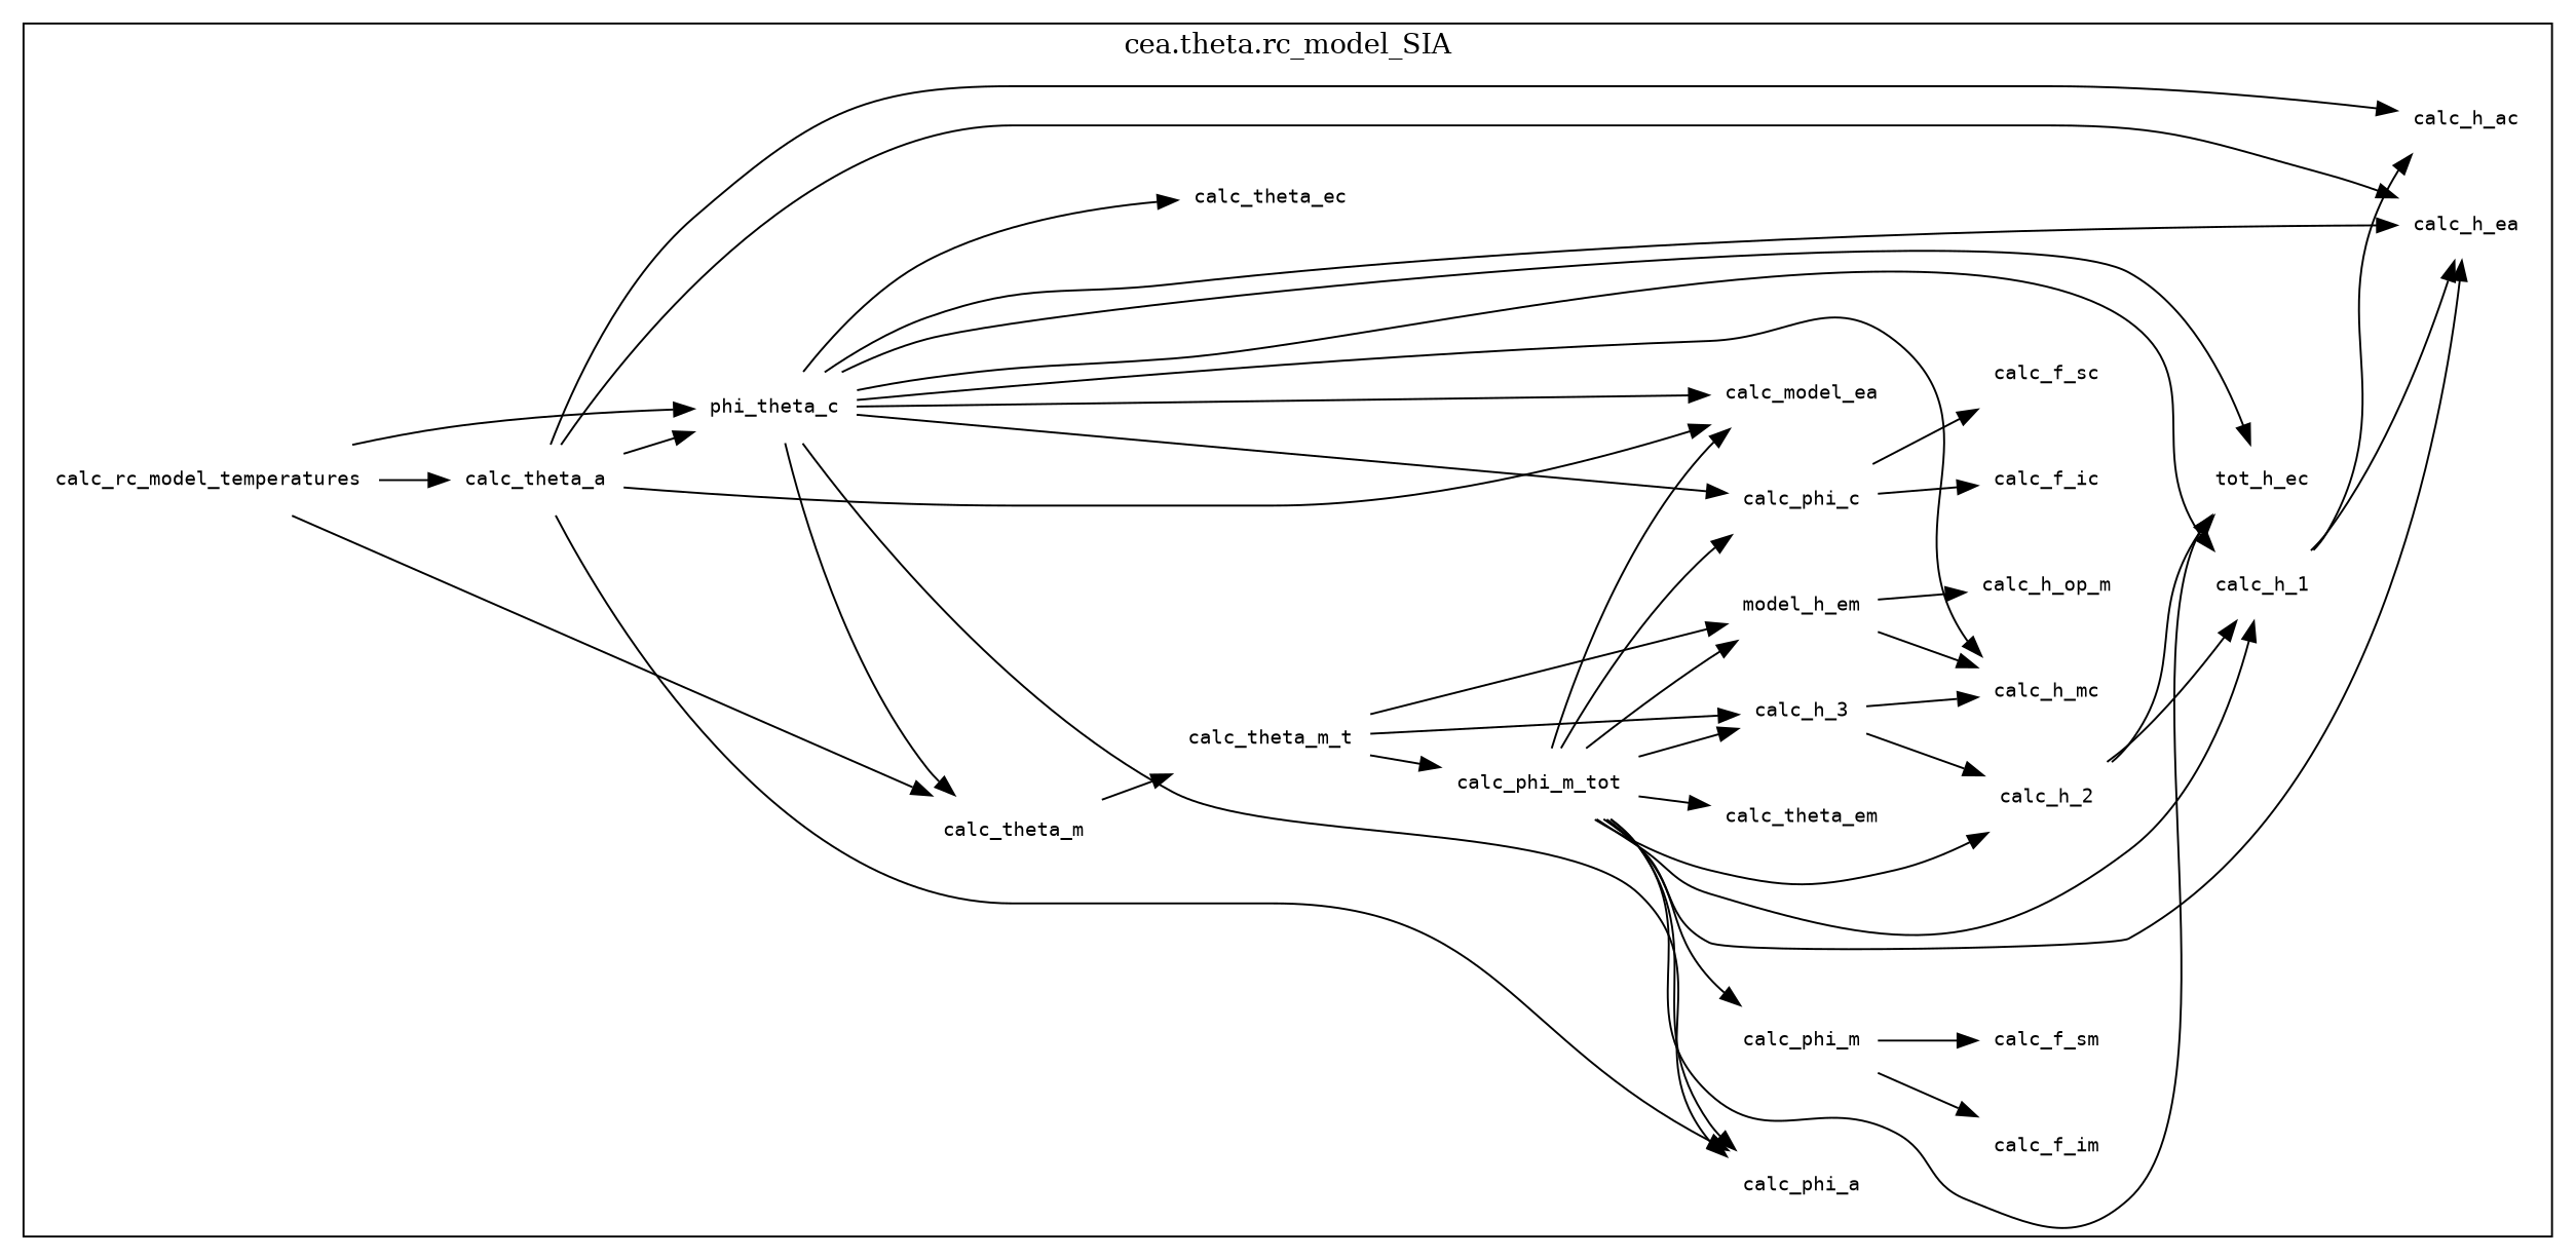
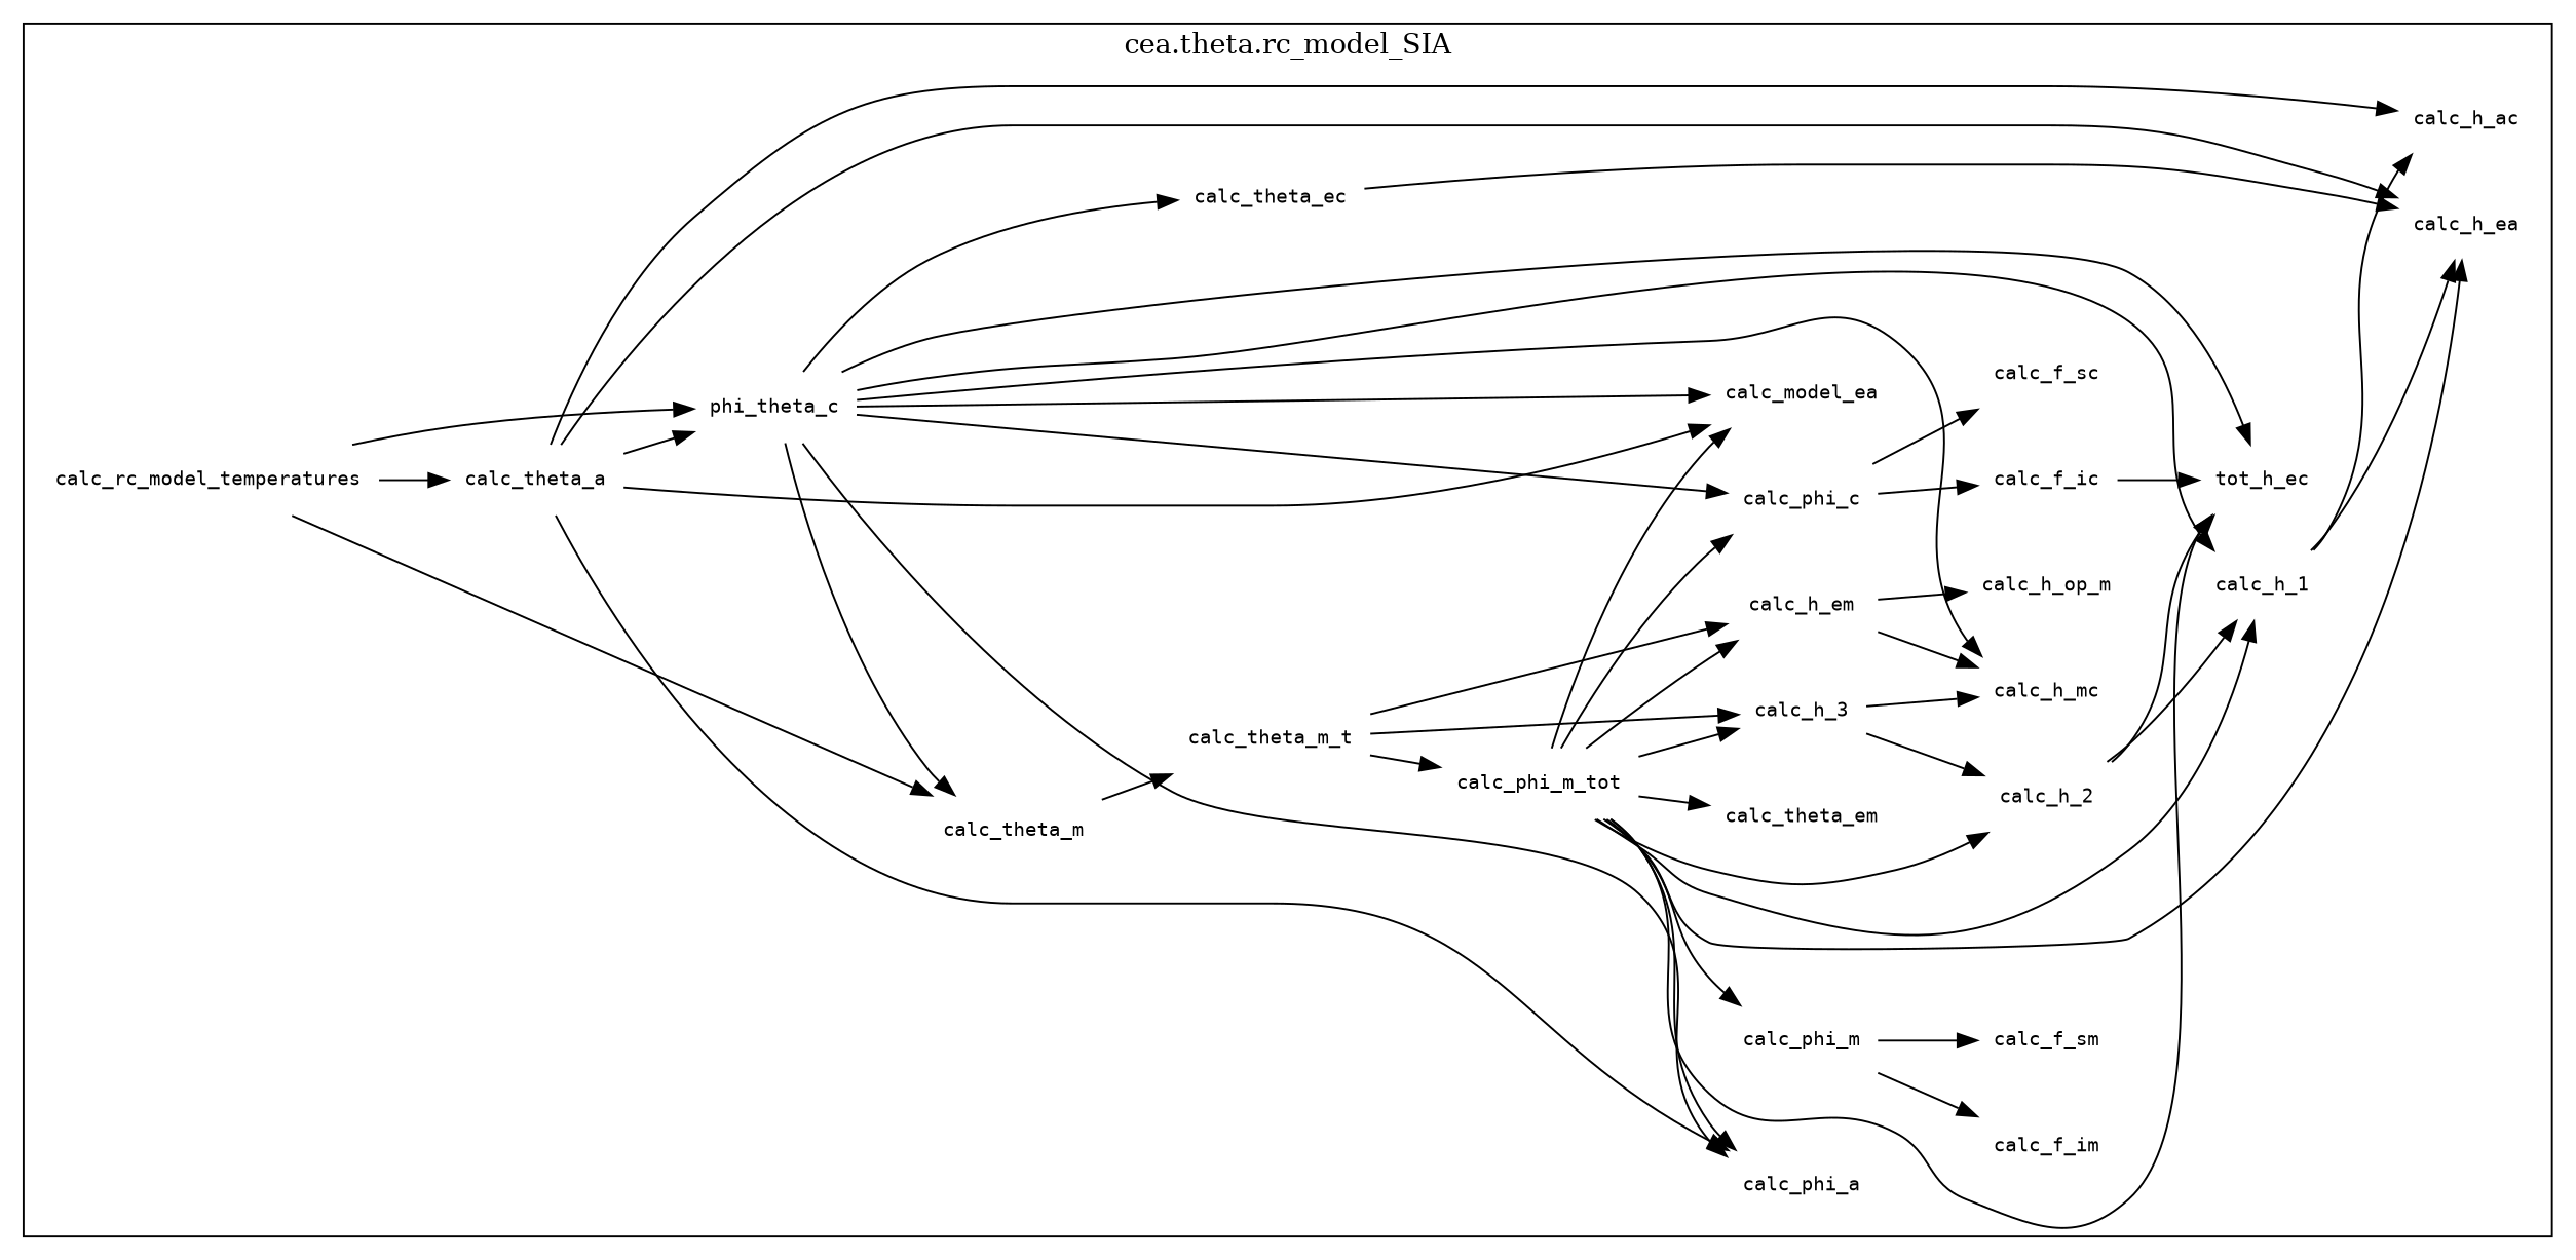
  digraph {
    rankdir=LR
    node [color=none fontname=monospace fontsize=10 nodesep=0.7 ranksep=0.7 shape=plaintext]
    edge [weight=1.2]
    calc_h_op_m
    calc_h_2
    calc_theta_m
    calc_phi_m_tot
    calc_h_3
    calc_h_1
    calc_phi_a
    calc_phi_c
    calc_theta_a
    calc_phi_m
    n11 [label=calc_model_ea]
    calc_h_mc
    calc_f_ic
    n14 [label=phi_theta_c]
    calc_theta_m_t
-   calc_h_em [label=model_h_em]
+   calc_h_em
    calc_h_ac
    calc_f_im
    calc_h_ea
    n20 [label=tot_h_ec]
    calc_f_sm
    calc_theta_em
    calc_f_sc
    calc_rc_model_temperatures
    calc_theta_ec
    subgraph cluster_1 {
      label="cea.theta.rc_model_SIA"
      calc_h_op_m
      calc_h_2
      calc_theta_m
      calc_phi_m_tot
      calc_h_3
      calc_h_1
      calc_phi_a
      calc_phi_c
      calc_theta_a
      calc_phi_m
      n11
      calc_h_mc
      calc_f_ic
      n14
      calc_theta_m_t
      calc_h_em
      calc_h_ac
      calc_f_im
      calc_h_ea
      n20
      calc_f_sm
      calc_theta_em
      calc_f_sc
      calc_rc_model_temperatures
      calc_theta_ec
    }
    calc_h_2 -> calc_h_1
    calc_h_2 -> n20
    calc_theta_m -> calc_theta_m_t
    calc_phi_m_tot -> calc_h_2
    calc_phi_m_tot -> calc_h_3
    calc_phi_m_tot -> calc_h_1
    calc_phi_m_tot -> calc_phi_a
    calc_phi_m_tot -> calc_phi_c
    calc_phi_m_tot -> calc_phi_m
    calc_phi_m_tot -> n11
    calc_phi_m_tot -> calc_h_em
    calc_phi_m_tot -> calc_h_ea
    calc_phi_m_tot -> n20
    calc_phi_m_tot -> calc_theta_em
    calc_h_3 -> calc_h_2
    calc_h_3 -> calc_h_mc
    calc_h_1 -> calc_h_ac
    calc_h_1 -> calc_h_ea
    calc_phi_c -> calc_f_ic
    calc_phi_c -> calc_f_sc
    calc_theta_a -> calc_phi_a
    calc_theta_a -> n11
    calc_theta_a -> n14
    calc_theta_a -> calc_h_ac
    calc_theta_a -> calc_h_ea
    calc_phi_m -> calc_f_im
    calc_phi_m -> calc_f_sm
+   calc_f_ic -> n20
    n14 -> calc_theta_m
    n14 -> calc_h_1
    n14 -> calc_phi_a
    n14 -> calc_phi_c
    n14 -> n11
    n14 -> calc_h_mc
-   n14 -> calc_h_ea
+   calc_theta_ec -> calc_h_ea
    n14 -> n20
    n14 -> calc_theta_ec
    calc_theta_m_t -> calc_phi_m_tot
    calc_theta_m_t -> calc_h_3
    calc_theta_m_t -> calc_h_em
    calc_h_em -> calc_h_op_m
    calc_h_em -> calc_h_mc
    calc_rc_model_temperatures -> calc_theta_m
    calc_rc_model_temperatures -> calc_theta_a
    calc_rc_model_temperatures -> n14
  }
